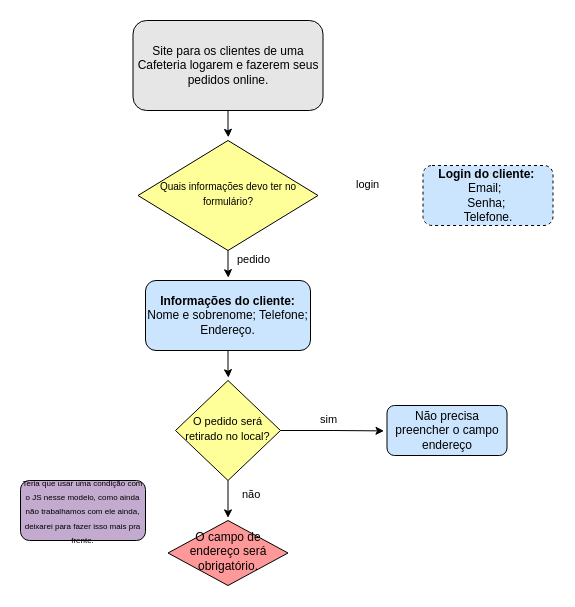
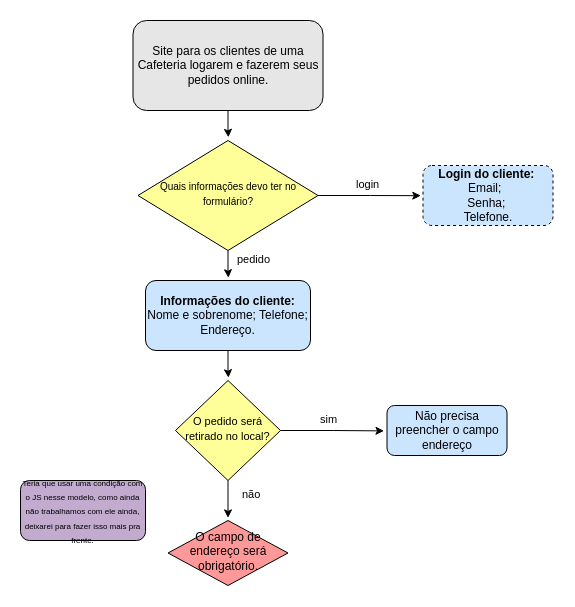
  <mxCell id="0" />
  <mxCell id="1" parent="0" />
  <mxCell id="2" value="Site para os clientes de uma Cafeteria logarem e fazerem seus pedidos online." style="rounded=1;whiteSpace=wrap;html=1;fontSize=12;glass=0;strokeWidth=1;shadow=0;fillColor=light-dark(#E6E6E6,var(--ge-dark-color, #121212));" parent="1" vertex="1"><mxGeometry x="132.5" y="20" width="190" height="90" as="geometry" /></mxCell>
  <mxCell id="3" value="&lt;span style=&quot;font-size: 11px;&quot;&gt;O pedido será retirado no local?&lt;/span&gt;" style="rhombus;whiteSpace=wrap;html=1;shadow=0;fontFamily=Helvetica;fontSize=12;align=center;strokeWidth=1;spacing=6;spacingTop=-4;fillColor=light-dark(#FFFF99,var(--ge-dark-color, #121212));" parent="1" vertex="1"><mxGeometry x="175" y="380" width="105" height="100" as="geometry" /></mxCell>
  <mxCell id="4" value="Não precisa preencher o campo endereço" style="rounded=1;whiteSpace=wrap;html=1;fontSize=12;glass=0;strokeWidth=1;shadow=0;fillColor=light-dark(#CCE5FF,var(--ge-dark-color, #121212));" parent="1" vertex="1"><mxGeometry x="386.5" y="405" width="120" height="50" as="geometry" /></mxCell>
  <mxCell id="5" value="O campo de endereço será obrigatório." style="rhombus;whiteSpace=wrap;html=1;shadow=0;fontFamily=Helvetica;fontSize=12;align=center;strokeWidth=1;spacing=6;spacingTop=-4;fillColor=light-dark(#FF9999,var(--ge-dark-color, #121212));" parent="1" vertex="1"><mxGeometry x="167.5" y="520" width="120" height="65" as="geometry" /></mxCell>
  <mxCell id="6" value="&lt;font style=&quot;font-size: 8px;&quot;&gt;Teria que usar uma condição com o JS nesse modelo, como ainda não trabalhamos com ele ainda, deixarei para fazer isso mais pra frente.&lt;/font&gt;" style="rounded=1;whiteSpace=wrap;html=1;fontSize=12;glass=0;strokeWidth=1;shadow=0;fillColor=light-dark(#C3ABD0,var(--ge-dark-color, #121212));" parent="1" vertex="1"><mxGeometry x="20" y="480" width="125" height="60" as="geometry" /></mxCell>
  <mxCell id="7" value="&lt;div style=&quot;&quot;&gt;&lt;span style=&quot;font-size: 10px; background-color: transparent; color: light-dark(rgb(0, 0, 0), rgb(255, 255, 255));&quot;&gt;Quais informações devo ter no formulário?&lt;/span&gt;&lt;/div&gt;" style="rhombus;whiteSpace=wrap;html=1;shadow=0;fontFamily=Helvetica;fontSize=12;align=center;strokeWidth=1;spacing=6;spacingTop=-4;fillColor=light-dark(#FFFF99,var(--ge-dark-color, #121212));" vertex="1" parent="1"><mxGeometry x="137.5" y="140" width="180" height="110" as="geometry" /></mxCell>
  <mxCell id="8" value="&lt;b&gt;Informações do cliente:&lt;/b&gt; Nome e sobrenome; Telefone;&lt;div&gt;Endereço.&lt;/div&gt;" style="rounded=1;whiteSpace=wrap;html=1;fontSize=12;glass=0;strokeWidth=1;shadow=0;fillColor=light-dark(#CCE5FF,var(--ge-dark-color, #121212));" vertex="1" parent="1"><mxGeometry x="145" y="280" width="165" height="70" as="geometry" /></mxCell>
  <mxCell id="9" style="edgeStyle=orthogonalEdgeStyle;rounded=0;orthogonalLoop=1;jettySize=auto;html=1;entryX=0.502;entryY=-0.029;entryDx=0;entryDy=0;entryPerimeter=0;" edge="1" parent="1" source="2" target="7"><mxGeometry relative="1" as="geometry" /></mxCell>
  <mxCell id="10" style="edgeStyle=orthogonalEdgeStyle;rounded=0;orthogonalLoop=1;jettySize=auto;html=1;entryX=0.502;entryY=-0.04;entryDx=0;entryDy=0;entryPerimeter=0;" edge="1" parent="1" source="7" target="8"><mxGeometry relative="1" as="geometry" /></mxCell>
  <mxCell id="11" style="edgeStyle=orthogonalEdgeStyle;rounded=0;orthogonalLoop=1;jettySize=auto;html=1;entryX=0.504;entryY=-0.028;entryDx=0;entryDy=0;entryPerimeter=0;" edge="1" parent="1" source="8" target="3"><mxGeometry relative="1" as="geometry" /></mxCell>
  <mxCell id="12" value="&lt;b&gt;Login do cliente:&lt;/b&gt;&amp;nbsp;&lt;div&gt;Email;&amp;nbsp;&amp;nbsp;&lt;/div&gt;&lt;div&gt;Senha;&amp;nbsp;&lt;/div&gt;&lt;div&gt;Telefone.&lt;/div&gt;" style="rounded=1;whiteSpace=wrap;html=1;fontSize=12;glass=0;strokeWidth=1;shadow=0;fillColor=light-dark(#CCE5FF,var(--ge-dark-color, #121212));dashed=1;" vertex="1" parent="1"><mxGeometry x="422.5" y="165" width="130" height="60" as="geometry" /></mxCell>
+ <mxCell id="13" style="edgeStyle=orthogonalEdgeStyle;rounded=0;orthogonalLoop=1;jettySize=auto;html=1;entryX=-0.017;entryY=0.503;entryDx=0;entryDy=0;entryPerimeter=0;" edge="1" parent="1" source="7" target="12"><mxGeometry relative="1" as="geometry" /></mxCell>
  <mxCell id="14" value="&lt;div style=&quot;text-align: center;&quot;&gt;&lt;span style=&quot;background-color: transparent; color: light-dark(rgb(0, 0, 0), rgb(255, 255, 255)); font-size: 11px; text-wrap-mode: nowrap;&quot;&gt;pedido&lt;/span&gt;&lt;/div&gt;" style="text;whiteSpace=wrap;html=1;" vertex="1" parent="1"><mxGeometry x="234.5" y="245" width="40" height="20" as="geometry" /></mxCell>
  <mxCell id="15" value="&lt;div style=&quot;text-align: center;&quot;&gt;&lt;span style=&quot;font-size: 11px; text-wrap-mode: nowrap;&quot;&gt;login&lt;/span&gt;&lt;/div&gt;" style="text;whiteSpace=wrap;html=1;" vertex="1" parent="1"><mxGeometry x="353.5" y="170" width="21" height="20" as="geometry" /></mxCell>
  <mxCell id="16" style="edgeStyle=orthogonalEdgeStyle;rounded=0;orthogonalLoop=1;jettySize=auto;html=1;entryX=0.5;entryY=-0.04;entryDx=0;entryDy=0;entryPerimeter=0;" edge="1" parent="1" source="3" target="5"><mxGeometry relative="1" as="geometry" /></mxCell>
  <mxCell id="17" style="edgeStyle=orthogonalEdgeStyle;rounded=0;orthogonalLoop=1;jettySize=auto;html=1;entryX=-0.025;entryY=0.508;entryDx=0;entryDy=0;entryPerimeter=0;" edge="1" parent="1" source="3" target="4"><mxGeometry relative="1" as="geometry" /></mxCell>
  <mxCell id="18" value="&lt;div style=&quot;text-align: center;&quot;&gt;&lt;span style=&quot;font-size: 11px; text-wrap-mode: nowrap;&quot;&gt;sim&lt;/span&gt;&lt;/div&gt;" style="text;whiteSpace=wrap;html=1;" vertex="1" parent="1"><mxGeometry x="317.5" y="405" width="40" height="20" as="geometry" /></mxCell>
  <mxCell id="19" value="&lt;div style=&quot;text-align: center;&quot;&gt;&lt;span style=&quot;font-size: 11px; text-wrap-mode: nowrap;&quot;&gt;não&lt;/span&gt;&lt;/div&gt;" style="text;whiteSpace=wrap;html=1;" vertex="1" parent="1"><mxGeometry x="240" y="480" width="40" height="20" as="geometry" /></mxCell>
